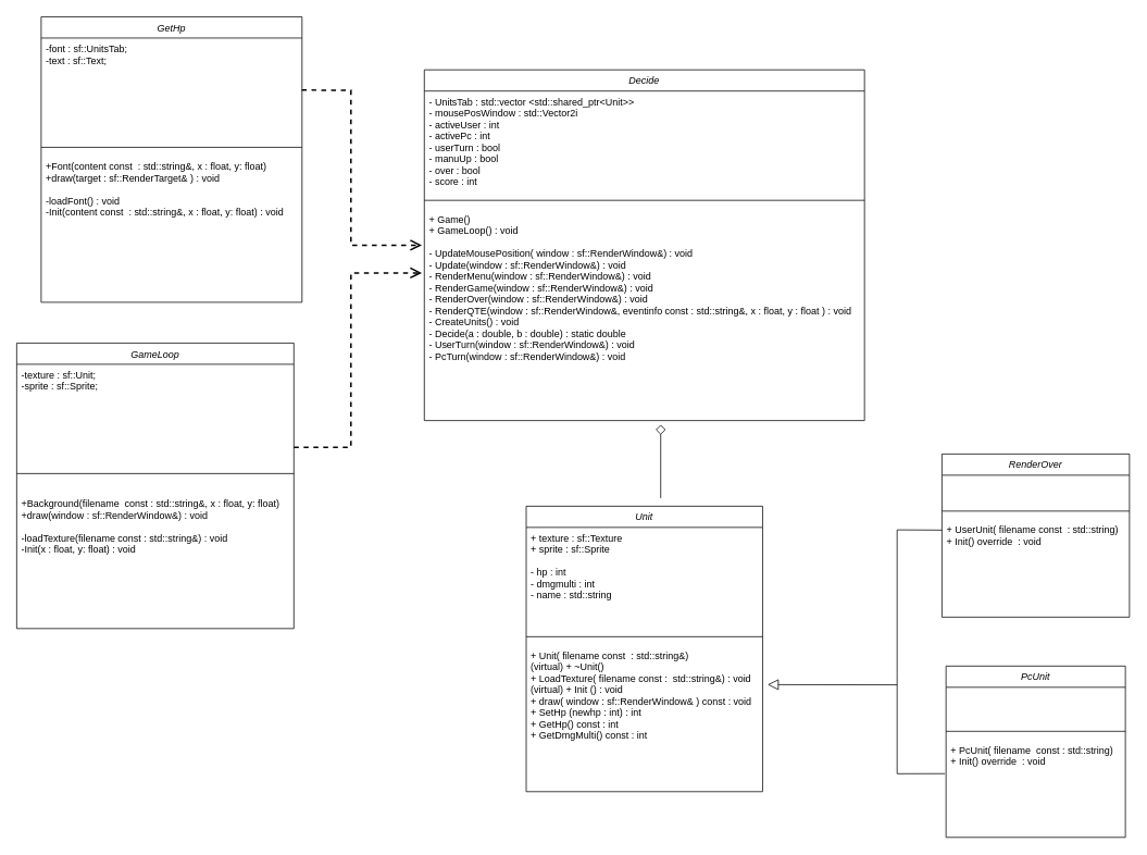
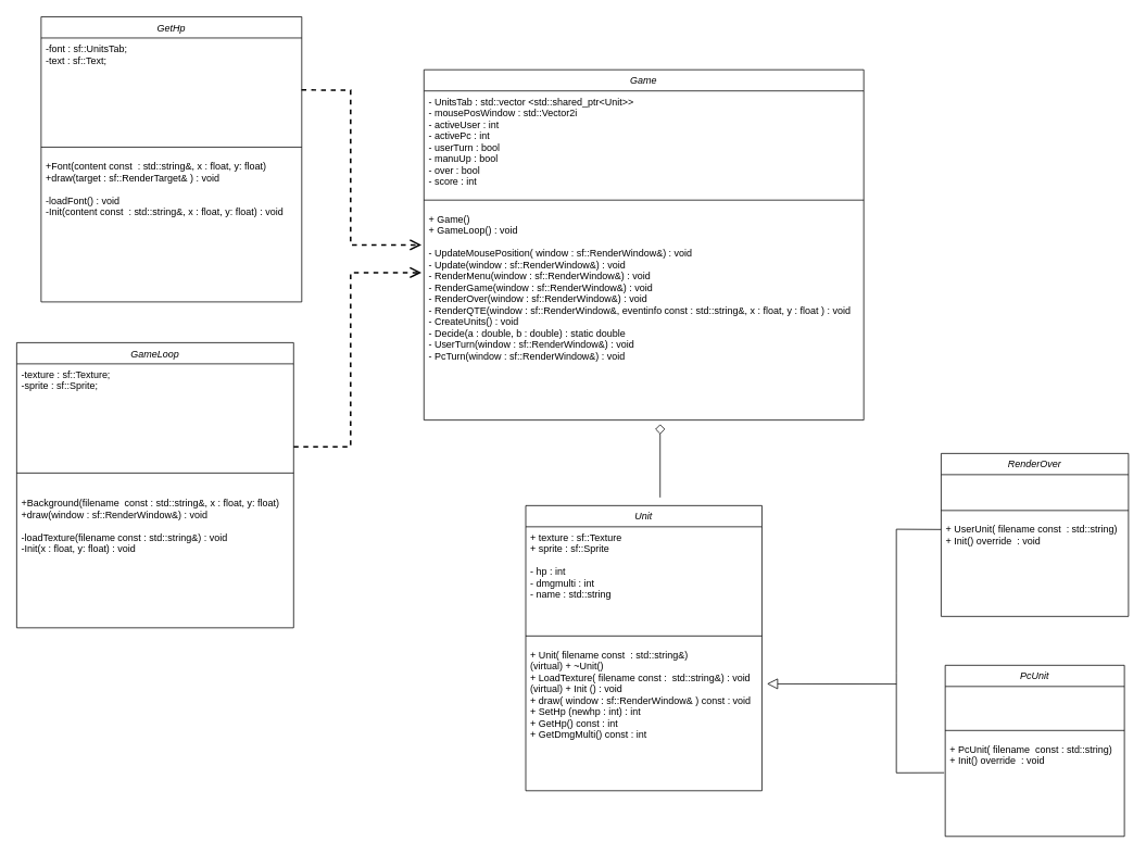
  <mxCell id="0" />
  <mxCell id="1" parent="0" />
- <mxCell id="2" value="Decide" style="swimlane;fontStyle=2;align=center;verticalAlign=top;childLayout=stackLayout;horizontal=1;startSize=26;horizontalStack=0;resizeParent=1;resizeLast=0;collapsible=1;marginBottom=0;rounded=0;shadow=0;strokeWidth=1;" parent="1" vertex="1"><mxGeometry x="520" y="85" width="540" height="430" as="geometry"><mxRectangle x="230" y="140" width="160" height="26" as="alternateBounds" /></mxGeometry></mxCell>
+ <mxCell id="2" value="Game" style="swimlane;fontStyle=2;align=center;verticalAlign=top;childLayout=stackLayout;horizontal=1;startSize=26;horizontalStack=0;resizeParent=1;resizeLast=0;collapsible=1;marginBottom=0;rounded=0;shadow=0;strokeWidth=1;" parent="1" vertex="1"><mxGeometry x="520" y="85" width="540" height="430" as="geometry"><mxRectangle x="230" y="140" width="160" height="26" as="alternateBounds" /></mxGeometry></mxCell>
  <mxCell id="3" value="- UnitsTab : std::vector &lt;std::shared_ptr&lt;Unit&gt;&gt;&#10;- mousePosWindow : std::Vector2i&#10;- activeUser : int&#10;- activePc : int&#10;- userTurn : bool&#10;- manuUp : bool&#10;- over : bool&#10;- score : int&#10;" style="text;align=left;verticalAlign=top;spacingLeft=4;spacingRight=4;overflow=hidden;rotatable=0;points=[[0,0.5],[1,0.5]];portConstraint=eastwest;" parent="2" vertex="1"><mxGeometry y="26" width="540" height="124" as="geometry" /></mxCell>
  <mxCell id="4" value="" style="line;html=1;strokeWidth=1;align=left;verticalAlign=middle;spacingTop=-1;spacingLeft=3;spacingRight=3;rotatable=0;labelPosition=right;points=[];portConstraint=eastwest;" parent="2" vertex="1"><mxGeometry y="150" width="540" height="20" as="geometry" /></mxCell>
  <mxCell id="5" value="+ Game()&#10;+ GameLoop() : void&#10;&#10;- UpdateMousePosition( window : sf::RenderWindow&amp;) : void&#10;- Update(window : sf::RenderWindow&amp;) : void&#10;- RenderMenu(window : sf::RenderWindow&amp;) : void&#10;- RenderGame(window : sf::RenderWindow&amp;) : void&#10;- RenderOver(window : sf::RenderWindow&amp;) : void&#10;- RenderQTE(window : sf::RenderWindow&amp;, eventinfo const : std::string&amp;, x : float, y : float ) : void&#10;- CreateUnits() : void&#10;- Decide(a : double, b : double) : static double &#10;- UserTurn(window : sf::RenderWindow&amp;) : void&#10;- PcTurn(window : sf::RenderWindow&amp;) : void&#10;" style="text;align=left;verticalAlign=top;spacingLeft=4;spacingRight=4;overflow=hidden;rotatable=0;points=[[0,0.5],[1,0.5]];portConstraint=eastwest;" parent="2" vertex="1"><mxGeometry y="170" width="540" height="260" as="geometry" /></mxCell>
  <mxCell id="6" value="Unit" style="swimlane;fontStyle=2;align=center;verticalAlign=top;childLayout=stackLayout;horizontal=1;startSize=26;horizontalStack=0;resizeParent=1;resizeLast=0;collapsible=1;marginBottom=0;rounded=0;shadow=0;strokeWidth=1;" parent="1" vertex="1"><mxGeometry x="645" y="620" width="290" height="350" as="geometry"><mxRectangle x="230" y="140" width="160" height="26" as="alternateBounds" /></mxGeometry></mxCell>
  <mxCell id="7" value="+ texture : sf::Texture&#10;+ sprite : sf::Sprite&#10;&#10;- hp : int&#10;- dmgmulti : int&#10;- name : std::string" style="text;align=left;verticalAlign=top;spacingLeft=4;spacingRight=4;overflow=hidden;rotatable=0;points=[[0,0.5],[1,0.5]];portConstraint=eastwest;" parent="6" vertex="1"><mxGeometry y="26" width="290" height="124" as="geometry" /></mxCell>
  <mxCell id="8" value="" style="line;html=1;strokeWidth=1;align=left;verticalAlign=middle;spacingTop=-1;spacingLeft=3;spacingRight=3;rotatable=0;labelPosition=right;points=[];portConstraint=eastwest;" parent="6" vertex="1"><mxGeometry y="150" width="290" height="20" as="geometry" /></mxCell>
  <mxCell id="9" value="+ Unit( filename const  : std::string&amp;)&#10;(virtual) + ~Unit()&#10;+ LoadTexture( filename const :  std::string&amp;) : void&#10;(virtual) + Init () : void&#10;+ draw( window : sf::RenderWindow&amp; ) const : void &#10;+ SetHp (newhp : int) : int&#10;+ GetHp() const : int &#10;+ GetDmgMulti() const : int &#10;" style="text;align=left;verticalAlign=top;spacingLeft=4;spacingRight=4;overflow=hidden;rotatable=0;points=[[0,0.5],[1,0.5]];portConstraint=eastwest;" parent="6" vertex="1"><mxGeometry y="170" width="290" height="180" as="geometry" /></mxCell>
  <mxCell id="10" value="PcUnit" style="swimlane;fontStyle=2;align=center;verticalAlign=top;childLayout=stackLayout;horizontal=1;startSize=26;horizontalStack=0;resizeParent=1;resizeLast=0;collapsible=1;marginBottom=0;rounded=0;shadow=0;strokeWidth=1;" parent="1" vertex="1"><mxGeometry x="1160" y="816" width="220" height="210" as="geometry"><mxRectangle x="230" y="140" width="160" height="26" as="alternateBounds" /></mxGeometry></mxCell>
  <mxCell id="11" value=" " style="text;align=left;verticalAlign=top;spacingLeft=4;spacingRight=4;overflow=hidden;rotatable=0;points=[[0,0.5],[1,0.5]];portConstraint=eastwest;" parent="10" vertex="1"><mxGeometry y="26" width="220" height="44" as="geometry" /></mxCell>
  <mxCell id="12" value="" style="line;html=1;strokeWidth=1;align=left;verticalAlign=middle;spacingTop=-1;spacingLeft=3;spacingRight=3;rotatable=0;labelPosition=right;points=[];portConstraint=eastwest;" parent="10" vertex="1"><mxGeometry y="70" width="220" height="20" as="geometry" /></mxCell>
  <mxCell id="13" value="+ PcUnit( filename  const : std::string)&#10;+ Init() override  : void" style="text;align=left;verticalAlign=top;spacingLeft=4;spacingRight=4;overflow=hidden;rotatable=0;points=[[0,0.5],[1,0.5]];portConstraint=eastwest;" parent="10" vertex="1"><mxGeometry y="90" width="220" height="120" as="geometry" /></mxCell>
  <mxCell id="14" value="RenderOver" style="swimlane;fontStyle=2;align=center;verticalAlign=top;childLayout=stackLayout;horizontal=1;startSize=26;horizontalStack=0;resizeParent=1;resizeLast=0;collapsible=1;marginBottom=0;rounded=0;shadow=0;strokeWidth=1;" parent="1" vertex="1"><mxGeometry x="1155" y="556" width="230" height="200" as="geometry"><mxRectangle x="230" y="140" width="160" height="26" as="alternateBounds" /></mxGeometry></mxCell>
  <mxCell id="15" value=" " style="text;align=left;verticalAlign=top;spacingLeft=4;spacingRight=4;overflow=hidden;rotatable=0;points=[[0,0.5],[1,0.5]];portConstraint=eastwest;" parent="14" vertex="1"><mxGeometry y="26" width="230" height="34" as="geometry" /></mxCell>
  <mxCell id="16" value="" style="line;html=1;strokeWidth=1;align=left;verticalAlign=middle;spacingTop=-1;spacingLeft=3;spacingRight=3;rotatable=0;labelPosition=right;points=[];portConstraint=eastwest;" parent="14" vertex="1"><mxGeometry y="60" width="230" height="20" as="geometry" /></mxCell>
  <mxCell id="17" value="+ UserUnit( filename const  : std::string)&#10;+ Init() override  : void" style="text;align=left;verticalAlign=top;spacingLeft=4;spacingRight=4;overflow=hidden;rotatable=0;points=[[0,0.5],[1,0.5]];portConstraint=eastwest;" parent="14" vertex="1"><mxGeometry y="80" width="230" height="120" as="geometry" /></mxCell>
  <mxCell id="18" value="GetHp" style="swimlane;fontStyle=2;align=center;verticalAlign=top;childLayout=stackLayout;horizontal=1;startSize=26;horizontalStack=0;resizeParent=1;resizeLast=0;collapsible=1;marginBottom=0;rounded=0;shadow=0;strokeWidth=1;" parent="1" vertex="1"><mxGeometry x="50" y="20" width="320" height="350" as="geometry"><mxRectangle x="230" y="140" width="160" height="26" as="alternateBounds" /></mxGeometry></mxCell>
  <mxCell id="19" value="-font : sf::UnitsTab;&#10;-text : sf::Text;" style="text;align=left;verticalAlign=top;spacingLeft=4;spacingRight=4;overflow=hidden;rotatable=0;points=[[0,0.5],[1,0.5]];portConstraint=eastwest;" parent="18" vertex="1"><mxGeometry y="26" width="320" height="124" as="geometry" /></mxCell>
  <mxCell id="20" value="" style="line;html=1;strokeWidth=1;align=left;verticalAlign=middle;spacingTop=-1;spacingLeft=3;spacingRight=3;rotatable=0;labelPosition=right;points=[];portConstraint=eastwest;" parent="18" vertex="1"><mxGeometry y="150" width="320" height="20" as="geometry" /></mxCell>
  <mxCell id="21" value="+Font(content const  : std::string&amp;, x : float, y: float)&#10;+draw(target : sf::RenderTarget&amp; ) : void&#10;&#10;-loadFont() : void&#10;-Init(content const  : std::string&amp;, x : float, y: float) : void&#10;&#10;" style="text;align=left;verticalAlign=top;spacingLeft=4;spacingRight=4;overflow=hidden;rotatable=0;points=[[0,0.5],[1,0.5]];portConstraint=eastwest;" parent="18" vertex="1"><mxGeometry y="170" width="320" height="180" as="geometry" /></mxCell>
  <mxCell id="22" value="" style="endArrow=none;html=1;rounded=0;entryX=0;entryY=0.111;entryDx=0;entryDy=0;entryPerimeter=0;" parent="1" target="17" edge="1"><mxGeometry width="50" height="50" relative="1" as="geometry"><mxPoint x="1100" y="826" as="sourcePoint" /><mxPoint x="1120" y="596" as="targetPoint" /><Array as="points"><mxPoint x="1100" y="649" /></Array></mxGeometry></mxCell>
  <mxCell id="23" value="" style="endArrow=none;html=1;rounded=0;exitX=-0.006;exitY=0.349;exitDx=0;exitDy=0;exitPerimeter=0;" parent="1" source="13" edge="1"><mxGeometry width="50" height="50" relative="1" as="geometry"><mxPoint x="910" y="746" as="sourcePoint" /><mxPoint x="1100" y="826" as="targetPoint" /><Array as="points"><mxPoint x="1100" y="948" /></Array></mxGeometry></mxCell>
  <mxCell id="24" value="" style="endArrow=open;html=1;rounded=0;dashed=1;endFill=0;endSize=10;strokeWidth=2;exitX=0.999;exitY=0.515;exitDx=0;exitDy=0;exitPerimeter=0;" parent="1" source="19" edge="1"><mxGeometry width="50" height="50" relative="1" as="geometry"><mxPoint x="380" y="110" as="sourcePoint" /><mxPoint x="517" y="300" as="targetPoint" /><Array as="points"><mxPoint x="430" y="110" /><mxPoint x="430" y="300" /></Array></mxGeometry></mxCell>
  <mxCell id="25" value="" style="endArrow=open;html=1;rounded=0;exitX=1;exitY=0.5;exitDx=0;exitDy=0;dashed=1;endFill=0;endSize=10;strokeWidth=2;" parent="1" edge="1"><mxGeometry width="50" height="50" relative="1" as="geometry"><mxPoint x="360" y="548" as="sourcePoint" /><mxPoint x="517" y="334" as="targetPoint" /><Array as="points"><mxPoint x="430" y="548" /><mxPoint x="430" y="334" /></Array></mxGeometry></mxCell>
  <mxCell id="26" value="" style="endArrow=block;html=1;rounded=0;entryX=1.021;entryY=0.271;entryDx=0;entryDy=0;entryPerimeter=0;endFill=0;endSize=11;" parent="1" target="9" edge="1"><mxGeometry width="50" height="50" relative="1" as="geometry"><mxPoint x="1100" y="839" as="sourcePoint" /><mxPoint x="1360" y="260" as="targetPoint" /></mxGeometry></mxCell>
  <mxCell id="27" value="" style="endArrow=diamond;html=1;rounded=0;endFill=0;endSize=10;strokeWidth=1;targetPerimeterSpacing=0;jumpSize=6;" parent="1" edge="1"><mxGeometry width="50" height="50" relative="1" as="geometry"><mxPoint x="810" y="610" as="sourcePoint" /><mxPoint x="810" y="520" as="targetPoint" /></mxGeometry></mxCell>
  <mxCell id="28" value="GameLoop" style="swimlane;fontStyle=2;align=center;verticalAlign=top;childLayout=stackLayout;horizontal=1;startSize=26;horizontalStack=0;resizeParent=1;resizeLast=0;collapsible=1;marginBottom=0;rounded=0;shadow=0;strokeWidth=1;" parent="1" vertex="1"><mxGeometry x="20" y="420" width="340" height="350" as="geometry"><mxRectangle x="230" y="140" width="160" height="26" as="alternateBounds" /></mxGeometry></mxCell>
- <mxCell id="29" value="-texture : sf::Unit;&#10;-sprite : sf::Sprite;" style="text;align=left;verticalAlign=top;spacingLeft=4;spacingRight=4;overflow=hidden;rotatable=0;points=[[0,0.5],[1,0.5]];portConstraint=eastwest;" parent="28" vertex="1"><mxGeometry y="26" width="340" height="124" as="geometry" /></mxCell>
+ <mxCell id="29" value="-texture : sf::Texture;&#10;-sprite : sf::Sprite;" style="text;align=left;verticalAlign=top;spacingLeft=4;spacingRight=4;overflow=hidden;rotatable=0;points=[[0,0.5],[1,0.5]];portConstraint=eastwest;" parent="28" vertex="1"><mxGeometry y="26" width="340" height="124" as="geometry" /></mxCell>
  <mxCell id="30" value="" style="line;html=1;strokeWidth=1;align=left;verticalAlign=middle;spacingTop=-1;spacingLeft=3;spacingRight=3;rotatable=0;labelPosition=right;points=[];portConstraint=eastwest;" parent="28" vertex="1"><mxGeometry y="150" width="340" height="20" as="geometry" /></mxCell>
  <mxCell id="31" value="&#10;+Background(filename  const : std::string&amp;, x : float, y: float)&#10;+draw(window : sf::RenderWindow&amp;) : void&#10;&#10;-loadTexture(filename const : std::string&amp;) : void&#10;-Init(x : float, y: float) : void&#10;" style="text;align=left;verticalAlign=top;spacingLeft=4;spacingRight=4;overflow=hidden;rotatable=0;points=[[0,0.5],[1,0.5]];portConstraint=eastwest;" parent="28" vertex="1"><mxGeometry y="170" width="340" height="180" as="geometry" /></mxCell>
